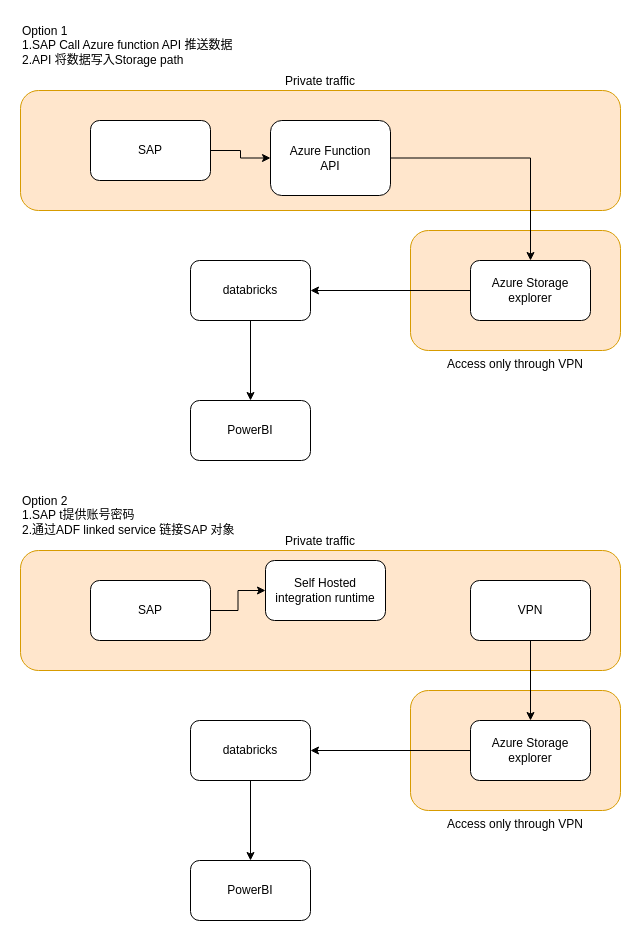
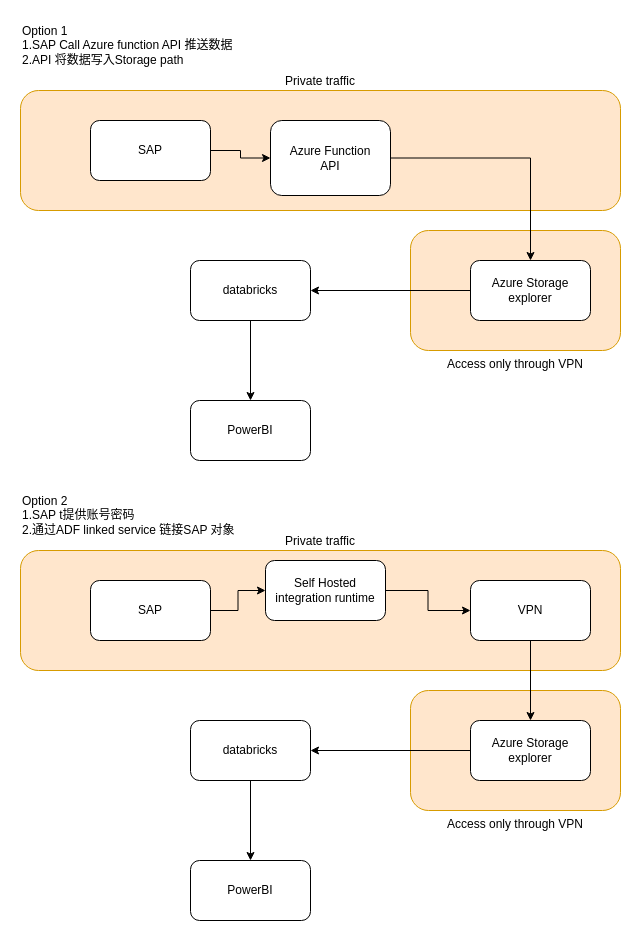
  <mxCell id="0" />
  <mxCell id="1" parent="0" />
  <mxCell id="2" value="Access only through VPN" style="rounded=1;whiteSpace=wrap;html=1;labelPosition=center;verticalLabelPosition=bottom;align=center;verticalAlign=top;fillColor=#ffe6cc;strokeColor=#d79b00;" vertex="1" parent="1"><mxGeometry x="410" y="230" width="210" height="120" as="geometry" /></mxCell>
  <mxCell id="3" value="Private traffic" style="rounded=1;whiteSpace=wrap;html=1;labelPosition=center;verticalLabelPosition=top;align=center;verticalAlign=bottom;fillColor=#ffe6cc;strokeColor=#d79b00;" vertex="1" parent="1"><mxGeometry x="20" y="90" width="600" height="120" as="geometry" /></mxCell>
  <mxCell id="4" value="" style="edgeStyle=orthogonalEdgeStyle;rounded=0;orthogonalLoop=1;jettySize=auto;html=1;" edge="1" parent="1" source="5" target="7"><mxGeometry relative="1" as="geometry" /></mxCell>
  <mxCell id="5" value="SAP" style="rounded=1;whiteSpace=wrap;html=1;" vertex="1" parent="1"><mxGeometry x="90" y="120" width="120" height="60" as="geometry" /></mxCell>
  <mxCell id="6" value="" style="edgeStyle=orthogonalEdgeStyle;rounded=0;orthogonalLoop=1;jettySize=auto;html=1;" edge="1" parent="1" source="7" target="9"><mxGeometry relative="1" as="geometry"><mxPoint x="470" y="150" as="targetPoint" /></mxGeometry></mxCell>
  <mxCell id="7" value="Azure Function&lt;div&gt;API&lt;/div&gt;" style="rounded=1;whiteSpace=wrap;html=1;" vertex="1" parent="1"><mxGeometry x="270" y="120" width="120" height="75" as="geometry" /></mxCell>
  <mxCell id="8" value="" style="edgeStyle=orthogonalEdgeStyle;rounded=0;orthogonalLoop=1;jettySize=auto;html=1;" edge="1" parent="1" source="9" target="11"><mxGeometry relative="1" as="geometry" /></mxCell>
  <mxCell id="9" value="Azure Storage explorer" style="whiteSpace=wrap;html=1;rounded=1;" vertex="1" parent="1"><mxGeometry x="470" y="260" width="120" height="60" as="geometry" /></mxCell>
  <mxCell id="10" value="" style="edgeStyle=orthogonalEdgeStyle;rounded=0;orthogonalLoop=1;jettySize=auto;html=1;" edge="1" parent="1" source="11" target="12"><mxGeometry relative="1" as="geometry" /></mxCell>
  <mxCell id="11" value="databricks" style="whiteSpace=wrap;html=1;rounded=1;" vertex="1" parent="1"><mxGeometry x="190" y="260" width="120" height="60" as="geometry" /></mxCell>
  <mxCell id="12" value="PowerBI" style="whiteSpace=wrap;html=1;rounded=1;" vertex="1" parent="1"><mxGeometry x="190" y="400" width="120" height="60" as="geometry" /></mxCell>
  <mxCell id="13" value="Option 1&lt;div&gt;1.SAP Call Azure function API 推送数据&lt;/div&gt;&lt;div&gt;2.API 将数据写入Storage path&lt;/div&gt;" style="text;html=1;align=left;verticalAlign=middle;whiteSpace=wrap;rounded=0;" vertex="1" parent="1"><mxGeometry x="20" y="20" width="260" height="50" as="geometry" /></mxCell>
  <mxCell id="14" value="Access only through VPN" style="rounded=1;whiteSpace=wrap;html=1;labelPosition=center;verticalLabelPosition=bottom;align=center;verticalAlign=top;fillColor=#ffe6cc;strokeColor=#d79b00;" vertex="1" parent="1"><mxGeometry x="410" y="690" width="210" height="120" as="geometry" /></mxCell>
  <mxCell id="15" value="Private traffic" style="rounded=1;whiteSpace=wrap;html=1;labelPosition=center;verticalLabelPosition=top;align=center;verticalAlign=bottom;fillColor=#ffe6cc;strokeColor=#d79b00;" vertex="1" parent="1"><mxGeometry x="20" y="550" width="600" height="120" as="geometry" /></mxCell>
  <mxCell id="16" value="" style="edgeStyle=orthogonalEdgeStyle;rounded=0;orthogonalLoop=1;jettySize=auto;html=1;" edge="1" parent="1" source="17" target="19"><mxGeometry relative="1" as="geometry" /></mxCell>
  <mxCell id="17" value="SAP" style="rounded=1;whiteSpace=wrap;html=1;" vertex="1" parent="1"><mxGeometry x="90" y="580" width="120" height="60" as="geometry" /></mxCell>
+ <mxCell id="18" value="" style="edgeStyle=orthogonalEdgeStyle;rounded=0;orthogonalLoop=1;jettySize=auto;html=1;entryX=0;entryY=0.5;entryDx=0;entryDy=0;" edge="1" parent="1" source="19" target="26"><mxGeometry relative="1" as="geometry"><mxPoint x="470" y="610" as="targetPoint" /></mxGeometry></mxCell>
  <mxCell id="19" value="Self Hosted&lt;br&gt;integration runtime" style="rounded=1;whiteSpace=wrap;html=1;" vertex="1" parent="1"><mxGeometry x="265" y="560" width="120" height="60" as="geometry" /></mxCell>
  <mxCell id="20" value="" style="edgeStyle=orthogonalEdgeStyle;rounded=0;orthogonalLoop=1;jettySize=auto;html=1;" edge="1" parent="1" source="21" target="23"><mxGeometry relative="1" as="geometry" /></mxCell>
  <mxCell id="21" value="Azure Storage explorer" style="whiteSpace=wrap;html=1;rounded=1;" vertex="1" parent="1"><mxGeometry x="470" y="720" width="120" height="60" as="geometry" /></mxCell>
  <mxCell id="22" value="" style="edgeStyle=orthogonalEdgeStyle;rounded=0;orthogonalLoop=1;jettySize=auto;html=1;" edge="1" parent="1" source="23" target="24"><mxGeometry relative="1" as="geometry" /></mxCell>
  <mxCell id="23" value="databricks" style="whiteSpace=wrap;html=1;rounded=1;" vertex="1" parent="1"><mxGeometry x="190" y="720" width="120" height="60" as="geometry" /></mxCell>
  <mxCell id="24" value="PowerBI" style="whiteSpace=wrap;html=1;rounded=1;" vertex="1" parent="1"><mxGeometry x="190" y="860" width="120" height="60" as="geometry" /></mxCell>
  <mxCell id="25" value="Option 2&lt;br&gt;1.SAP t提供账号密码&lt;div&gt;2.通过ADF linked service 链接SAP 对象&amp;nbsp;&lt;/div&gt;" style="text;html=1;align=left;verticalAlign=middle;whiteSpace=wrap;rounded=0;" vertex="1" parent="1"><mxGeometry x="20" y="490" width="230" height="50" as="geometry" /></mxCell>
  <mxCell id="26" value="VPN" style="rounded=1;whiteSpace=wrap;html=1;" vertex="1" parent="1"><mxGeometry x="470" y="580" width="120" height="60" as="geometry" /></mxCell>
  <mxCell id="27" value="" style="edgeStyle=orthogonalEdgeStyle;rounded=0;orthogonalLoop=1;jettySize=auto;html=1;entryX=0.5;entryY=0;entryDx=0;entryDy=0;exitX=0.5;exitY=1;exitDx=0;exitDy=0;" edge="1" parent="1" source="26" target="21"><mxGeometry relative="1" as="geometry"><mxPoint x="480" y="620" as="targetPoint" /><mxPoint x="400" y="620" as="sourcePoint" /></mxGeometry></mxCell>
